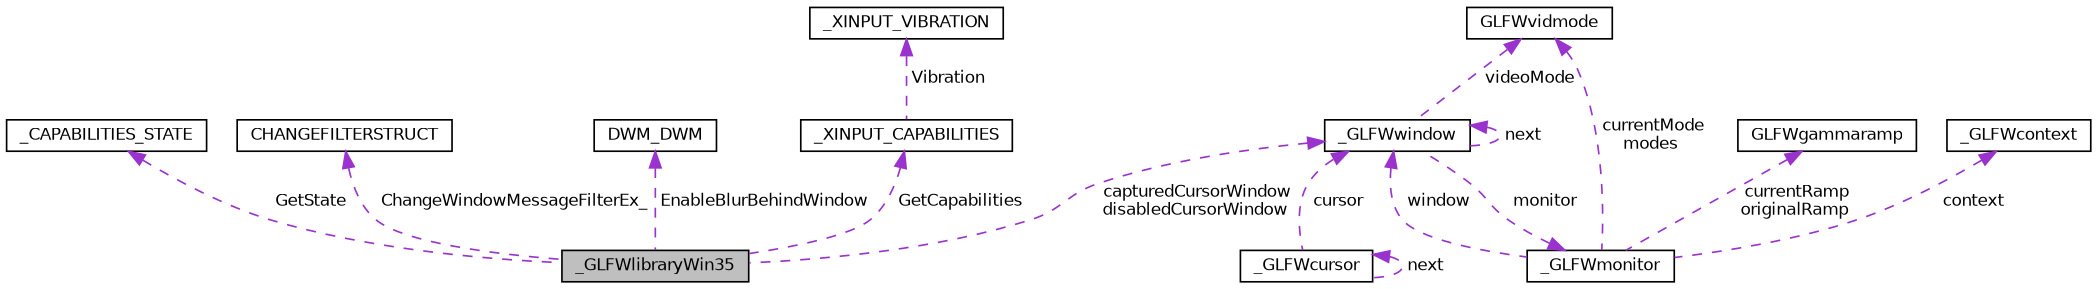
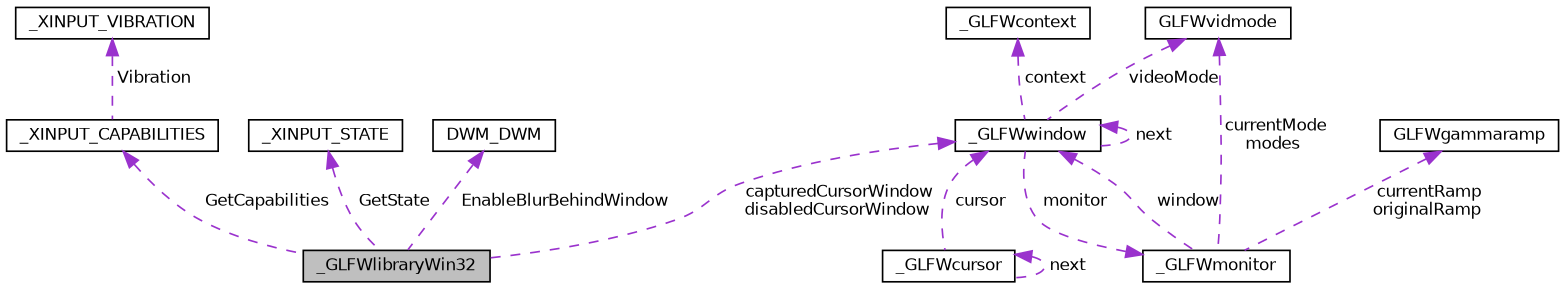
  digraph {
    node [color=black fillcolor=white fontname=Helvetica fontsize=10 shape=record style=filled]
    edge [color=darkorchid3 dir=back fontname=Helvetica fontsize=10 labelfontname=Helvetica labelfontsize=10 style=dashed]
-   n1 [fillcolor=grey75 fontcolor=black height=0.2 label=_GLFWlibraryWin35 width=0.4]
+   n1 [fillcolor=grey75 fontcolor=black height=0.2 label=_GLFWlibraryWin32 width=0.4]
    n2 [height=0.2 label=_XINPUT_CAPABILITIES width=0.4]
-   n3 [height=0.2 label=_CAPABILITIES_STATE width=0.4]
+   n3 [height=0.2 label=_XINPUT_STATE width=0.4]
    n4 [height=0.2 label=_XINPUT_VIBRATION width=0.4]
    n5 [height=0.2 label=_GLFWwindow width=0.4]
    n6 [height=0.2 label=_GLFWmonitor width=0.4]
    n7 [height=0.2 label=_GLFWcursor width=0.4]
    n8 [height=0.2 label=_GLFWcontext width=0.4]
    n9 [height=0.2 label=GLFWvidmode width=0.4]
    n10 [height=0.2 label=GLFWgammaramp width=0.4]
-   n11 [height=0.2 label=CHANGEFILTERSTRUCT width=0.4]
    n12 [height=0.2 label=DWM_DWM width=0.4]
    n2 -> n1 [label=" GetCapabilities"]
    n3 -> n1 [label=" GetState"]
    n4 -> n2 [label=" Vibration"]
    n5 -> n1 [label=" capturedCursorWindow\ndisabledCursorWindow"]
    n5 -> n5 [label=" next"]
    n5 -> n6 [label=" window"]
    n5 -> n7 [label=" cursor"]
    n6 -> n5 [label=" monitor"]
    n7 -> n7 [label=" next"]
-   n8 -> n6 [label=" context"]
+   n8 -> n5 [label=" context"]
    n9 -> n5 [label=" videoMode"]
    n9 -> n6 [label=" currentMode\nmodes"]
    n10 -> n6 [label=" currentRamp\noriginalRamp"]
-   n11 -> n1 [label=" ChangeWindowMessageFilterEx_"]
    n12 -> n1 [label=" EnableBlurBehindWindow"]
  }
